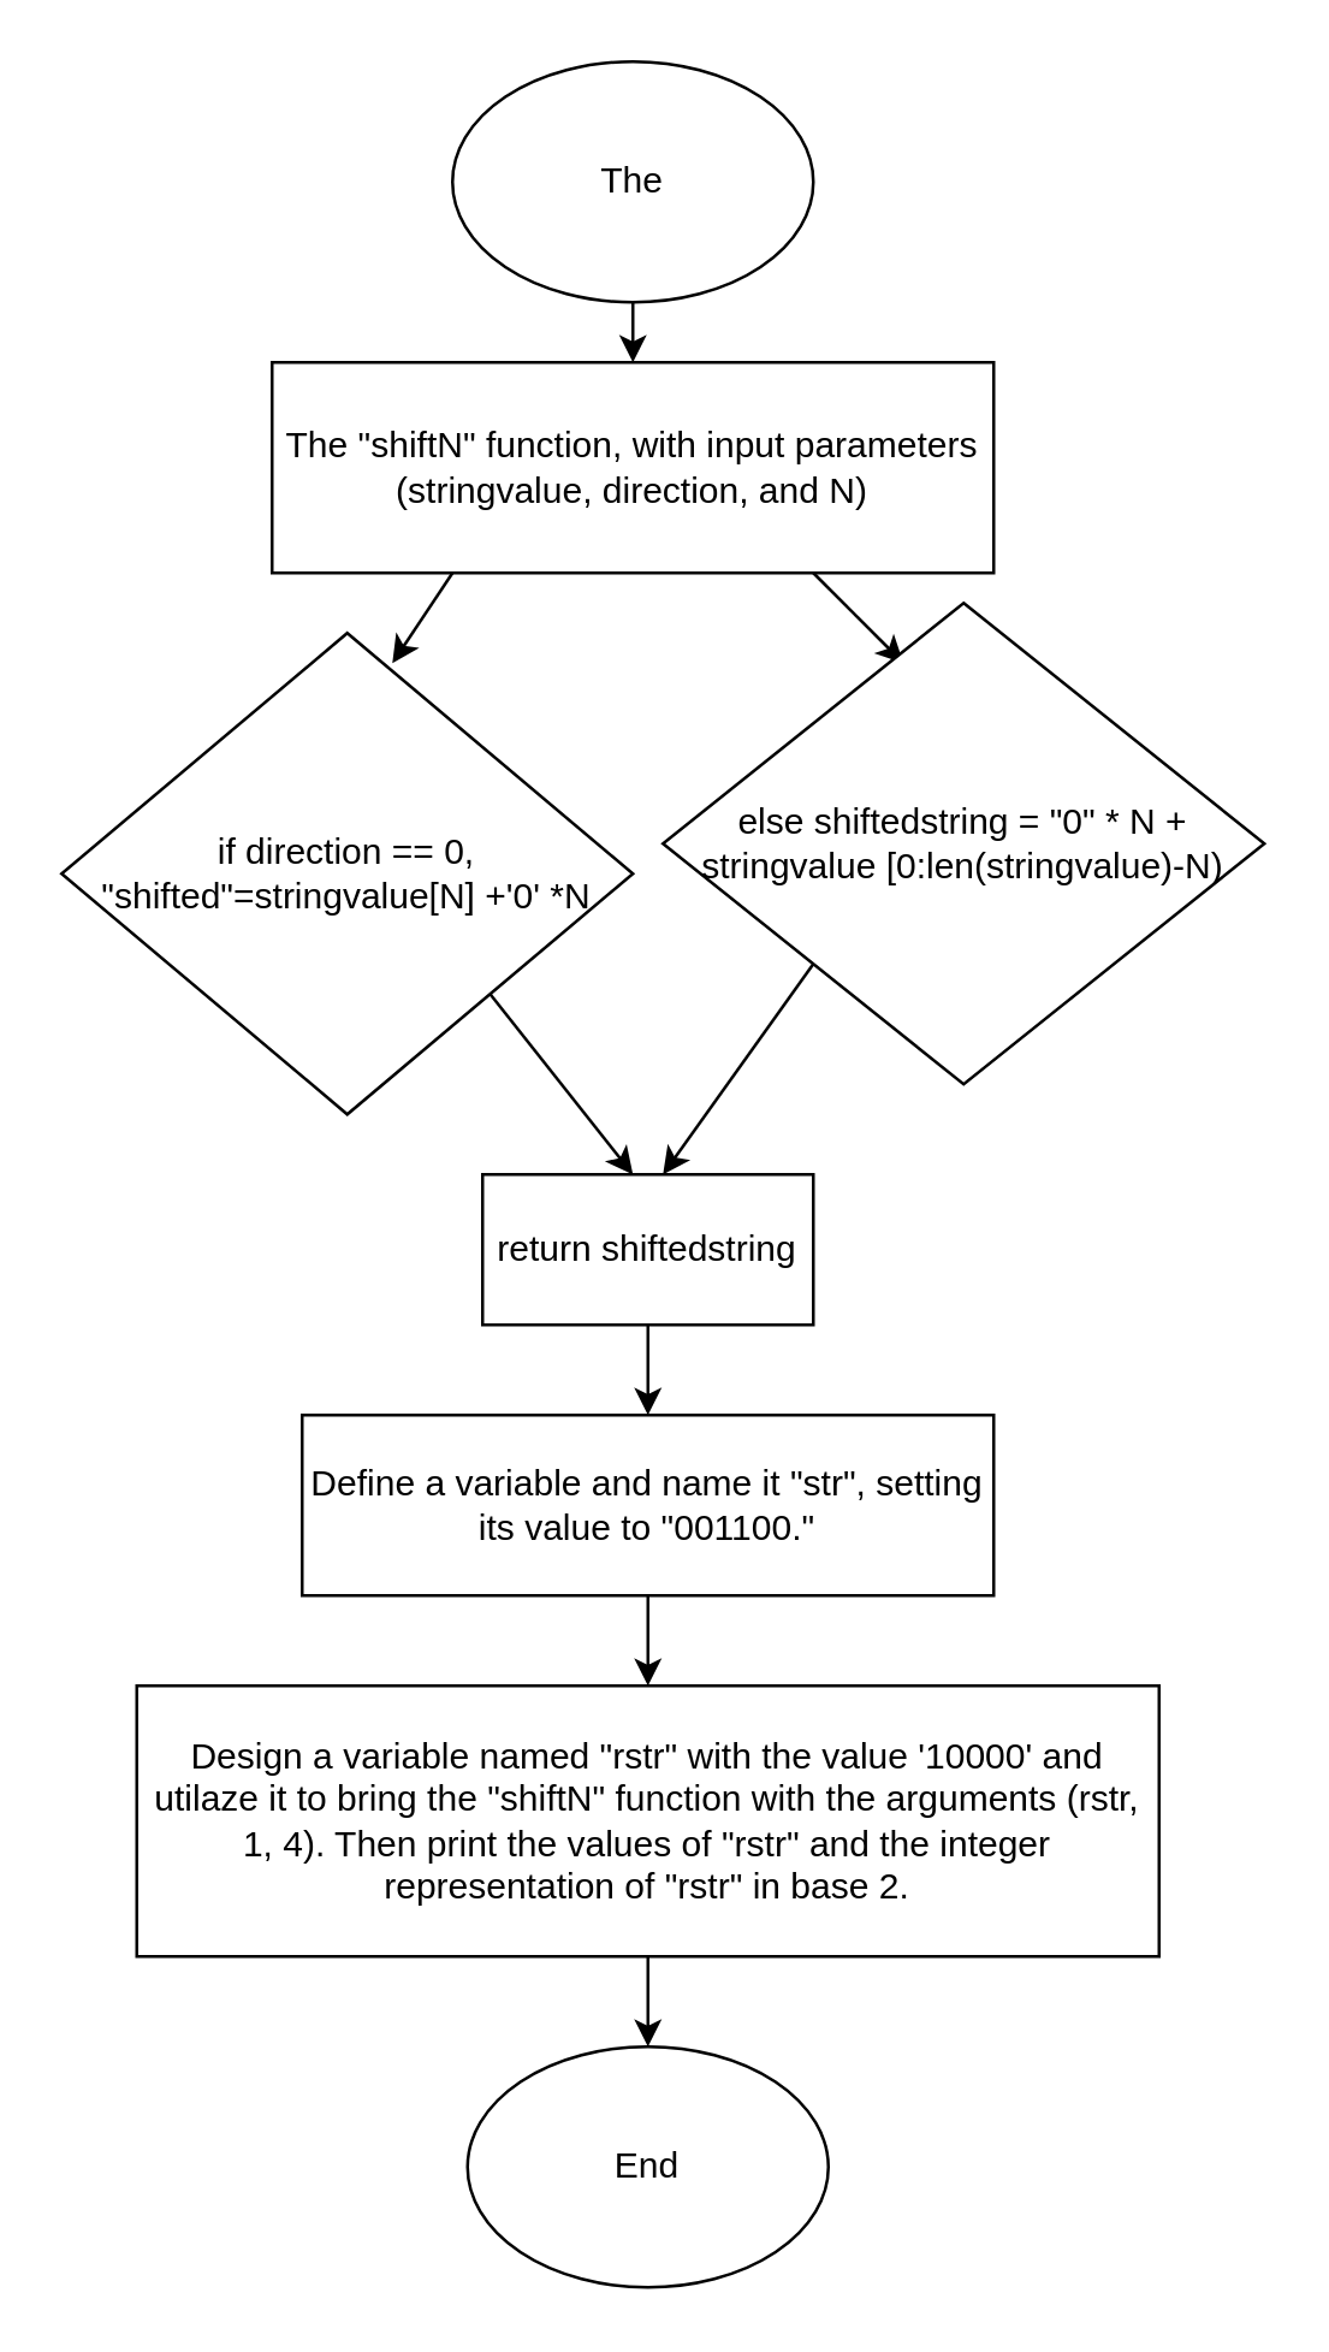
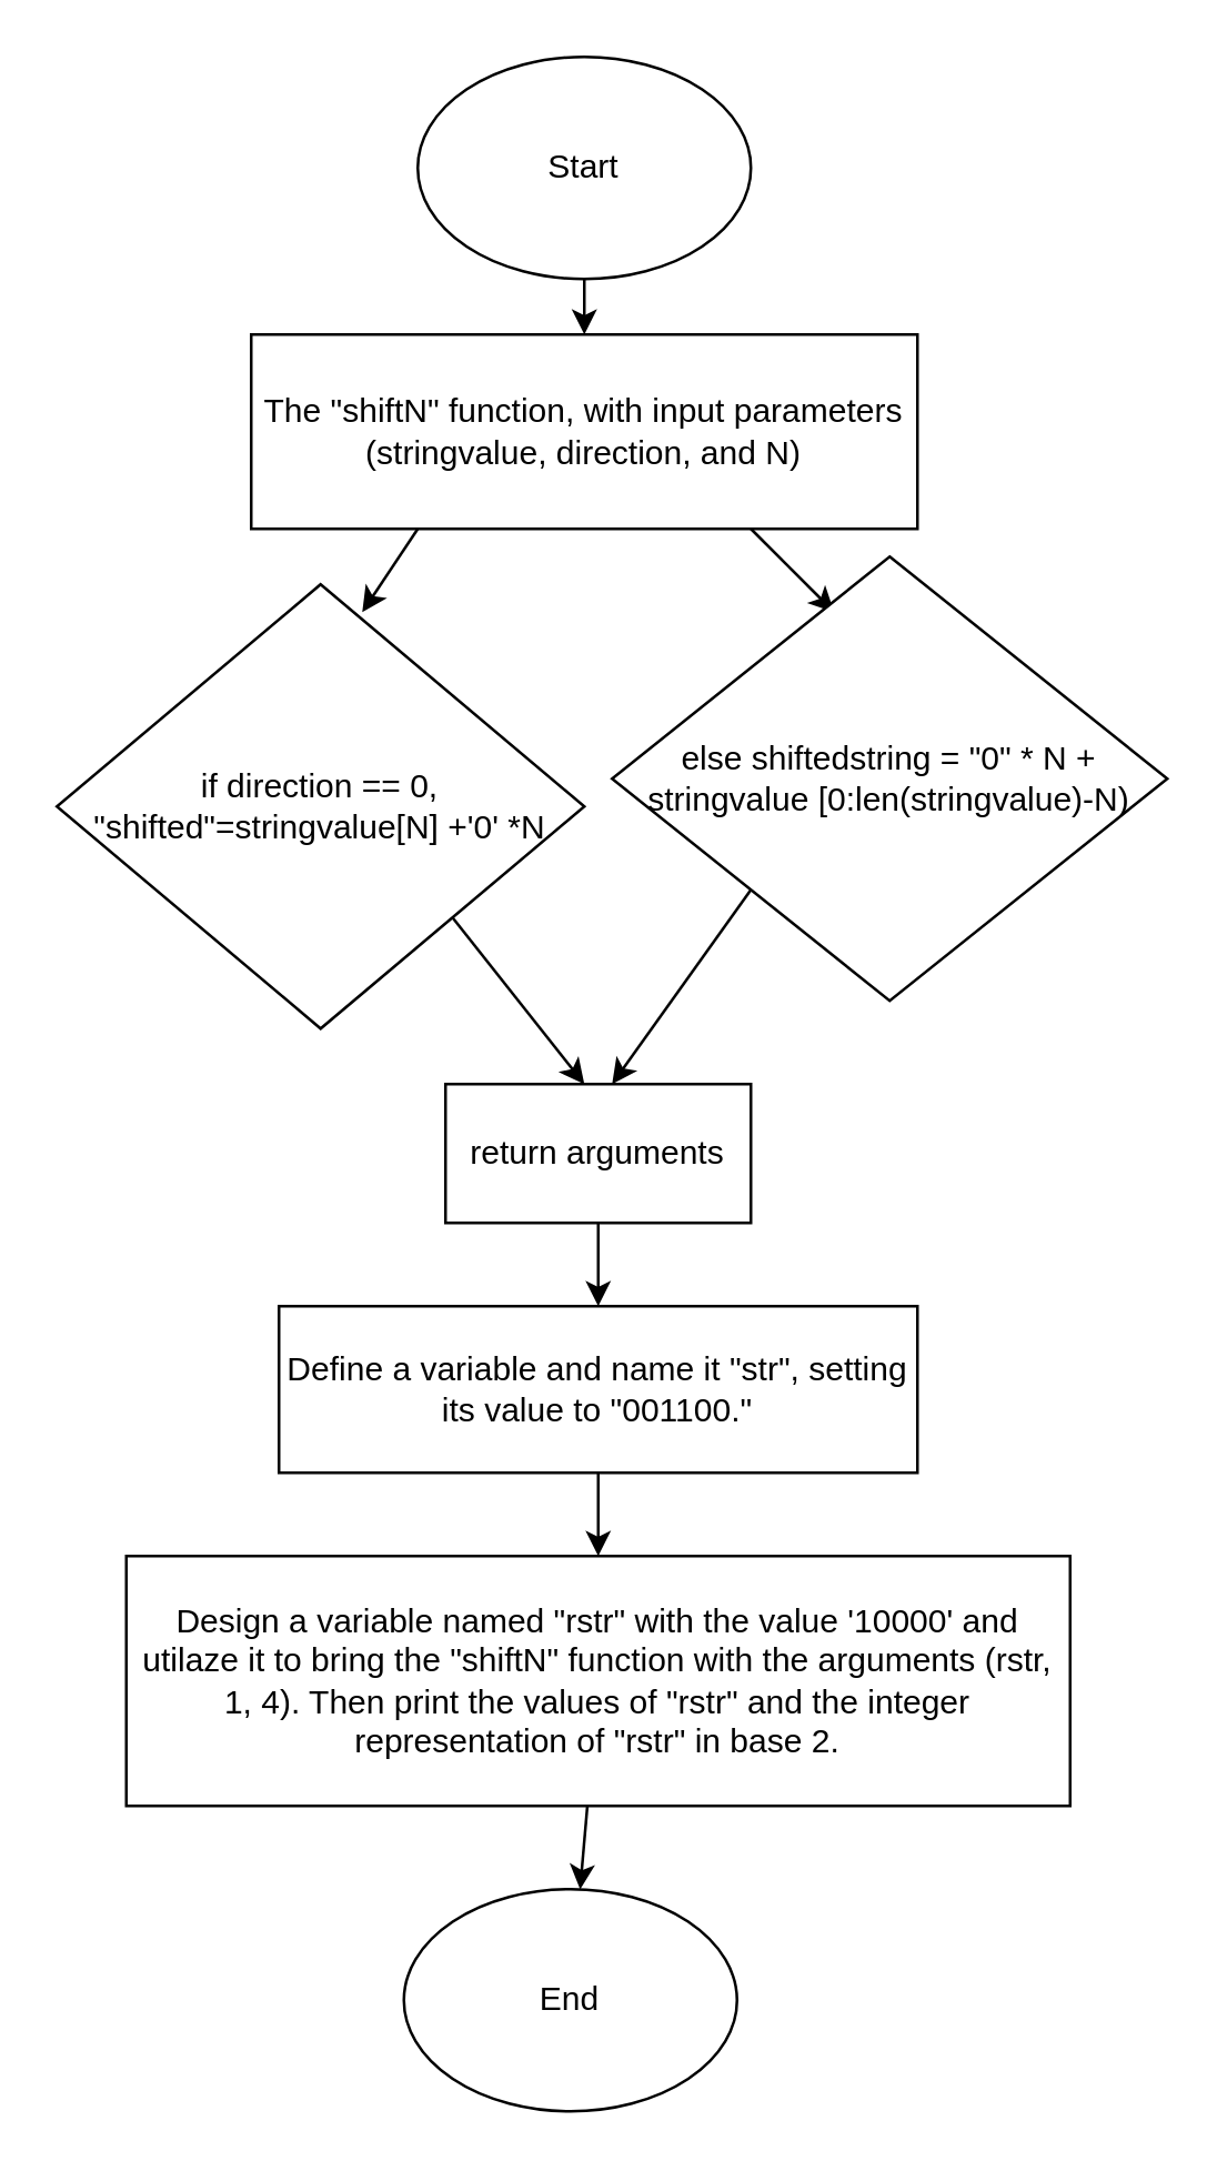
  <mxCell id="0" />
  <mxCell id="1" parent="0" />
  <mxCell id="2" style="edgeStyle=none;html=1;" edge="1" parent="1" source="3" target="6"><mxGeometry relative="1" as="geometry"><mxPoint x="210" y="130" as="targetPoint" /></mxGeometry></mxCell>
- <mxCell id="3" value="The" style="ellipse;whiteSpace=wrap;html=1;" vertex="1" parent="1"><mxGeometry x="150" y="20" width="120" height="80" as="geometry" /></mxCell>
+ <mxCell id="3" value="Start" style="ellipse;whiteSpace=wrap;html=1;" vertex="1" parent="1"><mxGeometry x="150" y="20" width="120" height="80" as="geometry" /></mxCell>
  <mxCell id="4" style="edgeStyle=none;html=1;exitX=0.25;exitY=1;exitDx=0;exitDy=0;" edge="1" parent="1" source="6"><mxGeometry relative="1" as="geometry"><mxPoint x="130" y="220" as="targetPoint" /></mxGeometry></mxCell>
  <mxCell id="5" style="edgeStyle=none;html=1;exitX=0.75;exitY=1;exitDx=0;exitDy=0;" edge="1" parent="1" source="6"><mxGeometry relative="1" as="geometry"><mxPoint x="300" y="220" as="targetPoint" /></mxGeometry></mxCell>
  <mxCell id="6" value="The &quot;shiftN&quot; function, with input parameters (stringvalue, direction, and N)" style="rounded=0;whiteSpace=wrap;html=1;" vertex="1" parent="1"><mxGeometry x="90" y="120" width="240" height="70" as="geometry" /></mxCell>
  <mxCell id="7" style="edgeStyle=none;html=1;exitX=1;exitY=1;exitDx=0;exitDy=0;" edge="1" parent="1" source="8"><mxGeometry relative="1" as="geometry"><mxPoint x="210" y="390" as="targetPoint" /></mxGeometry></mxCell>
  <mxCell id="8" value="if direction == 0, &quot;shifted&quot;=stringvalue[N] +'0' *N" style="rhombus;whiteSpace=wrap;html=1;" vertex="1" parent="1"><mxGeometry x="20" y="210" width="190" height="160" as="geometry" /></mxCell>
  <mxCell id="9" style="edgeStyle=none;html=1;exitX=0;exitY=1;exitDx=0;exitDy=0;" edge="1" parent="1" source="10"><mxGeometry relative="1" as="geometry"><mxPoint x="220" y="390" as="targetPoint" /></mxGeometry></mxCell>
  <mxCell id="10" value="else shiftedstring = &quot;0&quot; * N + stringvalue [0:len(stringvalue)-N)" style="rhombus;whiteSpace=wrap;html=1;" vertex="1" parent="1"><mxGeometry x="220" y="200" width="200" height="160" as="geometry" /></mxCell>
  <mxCell id="11" style="edgeStyle=none;html=1;" edge="1" parent="1" source="12"><mxGeometry relative="1" as="geometry"><mxPoint x="215" y="470" as="targetPoint" /></mxGeometry></mxCell>
- <mxCell id="12" value="return shiftedstring" style="rounded=0;whiteSpace=wrap;html=1;" vertex="1" parent="1"><mxGeometry x="160" y="390" width="110" height="50" as="geometry" /></mxCell>
+ <mxCell id="12" value="return arguments" style="rounded=0;whiteSpace=wrap;html=1;" vertex="1" parent="1"><mxGeometry x="160" y="390" width="110" height="50" as="geometry" /></mxCell>
  <mxCell id="13" style="edgeStyle=none;html=1;" edge="1" parent="1" source="14" target="16"><mxGeometry relative="1" as="geometry"><mxPoint x="215" y="560" as="targetPoint" /></mxGeometry></mxCell>
  <mxCell id="14" value="Define a variable and name it &quot;str&quot;, setting its value to &quot;001100.&quot;" style="rounded=0;whiteSpace=wrap;html=1;" vertex="1" parent="1"><mxGeometry x="100" y="470" width="230" height="60" as="geometry" /></mxCell>
  <mxCell id="15" style="edgeStyle=none;html=1;" edge="1" parent="1" source="16" target="17"><mxGeometry relative="1" as="geometry"><mxPoint x="215" y="680" as="targetPoint" /></mxGeometry></mxCell>
  <mxCell id="16" value="Design a variable named &quot;rstr&quot; with the value '10000' and utilaze it to bring the &quot;shiftN&quot; function with the arguments (rstr, 1, 4). Then print the values of &quot;rstr&quot; and the integer representation of &quot;rstr&quot; in base 2." style="rounded=0;whiteSpace=wrap;html=1;" vertex="1" parent="1"><mxGeometry x="45" y="560" width="340" height="90" as="geometry" /></mxCell>
- <mxCell id="17" value="End" style="ellipse;whiteSpace=wrap;html=1;" vertex="1" parent="1"><mxGeometry x="155" y="680" width="120" height="80" as="geometry" /></mxCell>
+ <mxCell id="17" value="End" style="ellipse;whiteSpace=wrap;html=1;" vertex="1" parent="1"><mxGeometry x="145" y="680" width="120" height="80" as="geometry" /></mxCell>
